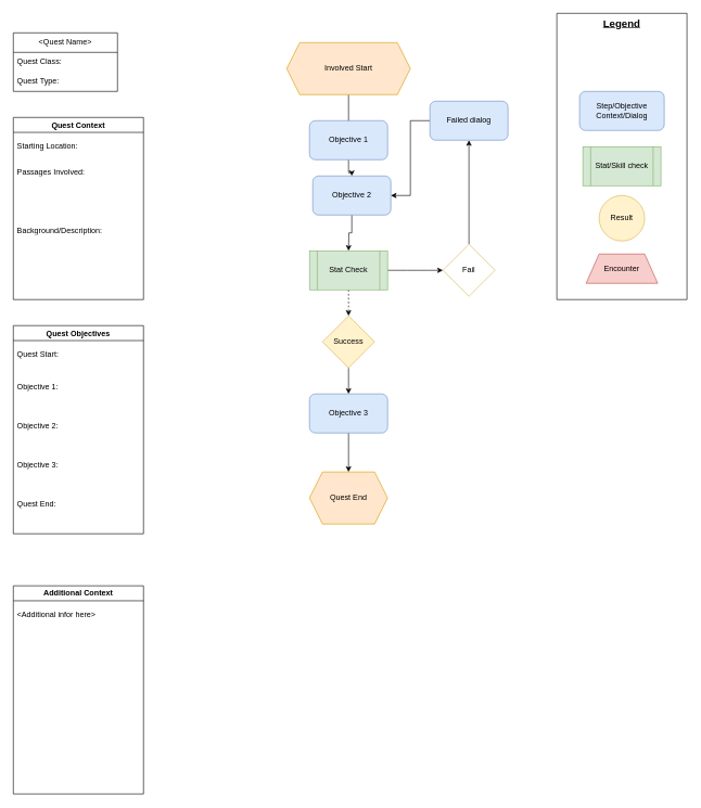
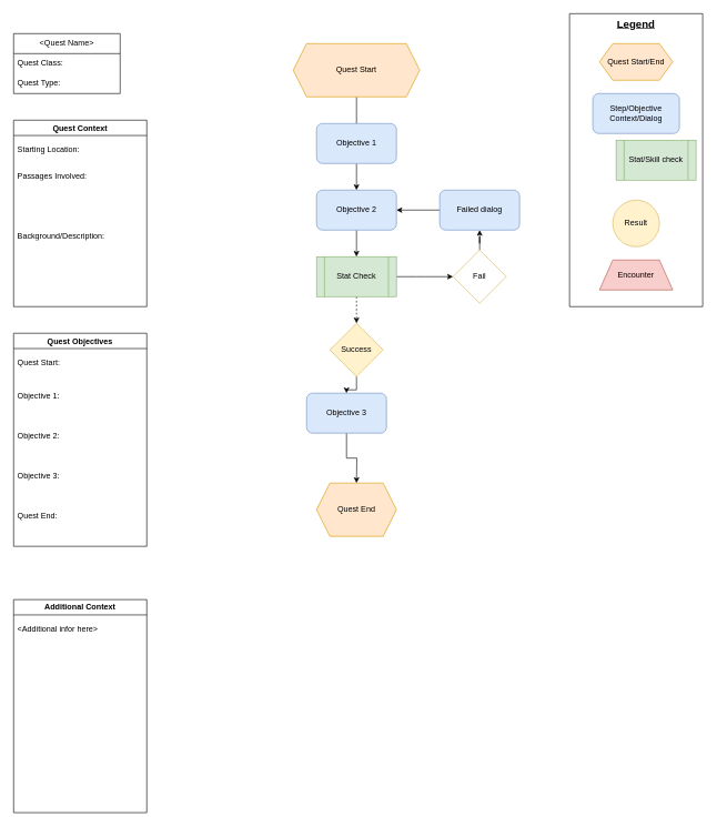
  <mxCell id="0" />
  <mxCell id="1" parent="0" />
  <mxCell id="2" value="&amp;lt;Quest Name&amp;gt;" style="swimlane;fontStyle=0;childLayout=stackLayout;horizontal=1;startSize=30;horizontalStack=0;resizeParent=1;resizeParentMax=0;resizeLast=0;collapsible=1;marginBottom=0;whiteSpace=wrap;html=1;" vertex="1" parent="1"><mxGeometry x="20" y="50" width="160" height="90" as="geometry" /></mxCell>
  <mxCell id="3" value="Quest Class:" style="text;strokeColor=none;fillColor=none;align=left;verticalAlign=middle;spacingLeft=4;spacingRight=4;overflow=hidden;points=[[0,0.5],[1,0.5]];portConstraint=eastwest;rotatable=0;whiteSpace=wrap;html=1;" vertex="1" parent="2"><mxGeometry y="30" width="160" height="30" as="geometry" /></mxCell>
  <mxCell id="4" value="Quest Type:" style="text;strokeColor=none;fillColor=none;align=left;verticalAlign=middle;spacingLeft=4;spacingRight=4;overflow=hidden;points=[[0,0.5],[1,0.5]];portConstraint=eastwest;rotatable=0;whiteSpace=wrap;html=1;" vertex="1" parent="2"><mxGeometry y="60" width="160" height="30" as="geometry" /></mxCell>
  <mxCell id="5" style="edgeStyle=orthogonalEdgeStyle;rounded=0;orthogonalLoop=1;jettySize=auto;html=1;exitX=0.5;exitY=1;exitDx=0;exitDy=0;entryX=0.5;entryY=0;entryDx=0;entryDy=0;" edge="1" parent="1"><mxGeometry relative="1" as="geometry"><mxPoint x="535" y="145" as="sourcePoint" /><mxPoint x="535" y="205" as="targetPoint" /></mxGeometry></mxCell>
  <mxCell id="6" value="Quest Context" style="swimlane;whiteSpace=wrap;html=1;" vertex="1" parent="1"><mxGeometry x="20" y="180" width="200" height="280" as="geometry" /></mxCell>
  <mxCell id="7" value="Starting Location:&lt;br&gt;" style="text;strokeColor=none;fillColor=none;align=left;verticalAlign=middle;spacingLeft=4;spacingRight=4;overflow=hidden;points=[[0,0.5],[1,0.5]];portConstraint=eastwest;rotatable=0;whiteSpace=wrap;html=1;spacingBottom=0;" vertex="1" parent="6"><mxGeometry y="30" width="200" height="30" as="geometry" /></mxCell>
  <mxCell id="8" value="Passages Involved: &lt;br&gt;" style="text;strokeColor=none;fillColor=none;align=left;verticalAlign=top;spacingLeft=4;spacingRight=4;overflow=hidden;points=[[0,0.5],[1,0.5]];portConstraint=eastwest;rotatable=0;whiteSpace=wrap;html=1;" vertex="1" parent="6"><mxGeometry y="70" width="200" height="90" as="geometry" /></mxCell>
  <mxCell id="9" value="Background/Description:&lt;br&gt;" style="text;strokeColor=none;fillColor=none;align=left;verticalAlign=top;spacingLeft=4;spacingRight=4;overflow=hidden;points=[[0,0.5],[1,0.5]];portConstraint=eastwest;rotatable=0;whiteSpace=wrap;html=1;" vertex="1" parent="6"><mxGeometry y="160" width="200" height="120" as="geometry" /></mxCell>
  <mxCell id="10" value="Quest Objectives" style="swimlane;whiteSpace=wrap;html=1;" vertex="1" parent="1"><mxGeometry x="20" y="500" width="200" height="320" as="geometry" /></mxCell>
  <mxCell id="11" value="Quest Start:" style="text;strokeColor=none;fillColor=none;align=left;verticalAlign=top;spacingLeft=4;spacingRight=4;overflow=hidden;points=[[0,0.5],[1,0.5]];portConstraint=eastwest;rotatable=0;whiteSpace=wrap;html=1;spacingBottom=0;" vertex="1" parent="10"><mxGeometry y="30" width="200" height="50" as="geometry" /></mxCell>
  <mxCell id="12" value="Objective 1:&amp;nbsp;" style="text;strokeColor=none;fillColor=none;align=left;verticalAlign=top;spacingLeft=4;spacingRight=4;overflow=hidden;points=[[0,0.5],[1,0.5]];portConstraint=eastwest;rotatable=0;whiteSpace=wrap;html=1;" vertex="1" parent="10"><mxGeometry y="80" width="200" height="60" as="geometry" /></mxCell>
  <mxCell id="13" value="Objective 2:&amp;nbsp;" style="text;strokeColor=none;fillColor=none;align=left;verticalAlign=top;spacingLeft=4;spacingRight=4;overflow=hidden;points=[[0,0.5],[1,0.5]];portConstraint=eastwest;rotatable=0;whiteSpace=wrap;html=1;" vertex="1" parent="10"><mxGeometry y="140" width="200" height="60" as="geometry" /></mxCell>
  <mxCell id="14" value="Objective 3:" style="text;strokeColor=none;fillColor=none;align=left;verticalAlign=top;spacingLeft=4;spacingRight=4;overflow=hidden;points=[[0,0.5],[1,0.5]];portConstraint=eastwest;rotatable=0;whiteSpace=wrap;html=1;" vertex="1" parent="10"><mxGeometry y="200" width="200" height="60" as="geometry" /></mxCell>
  <mxCell id="15" value="Quest End:" style="text;strokeColor=none;fillColor=none;align=left;verticalAlign=top;spacingLeft=4;spacingRight=4;overflow=hidden;points=[[0,0.5],[1,0.5]];portConstraint=eastwest;rotatable=0;whiteSpace=wrap;html=1;" vertex="1" parent="10"><mxGeometry y="260" width="200" height="60" as="geometry" /></mxCell>
  <mxCell id="16" value="Additional Context" style="swimlane;whiteSpace=wrap;html=1;" vertex="1" parent="1"><mxGeometry x="20" y="900" width="200" height="320" as="geometry" /></mxCell>
  <mxCell id="17" value="&amp;lt;Additional infor here&amp;gt;" style="text;strokeColor=none;fillColor=none;align=left;verticalAlign=top;spacingLeft=4;spacingRight=4;overflow=hidden;points=[[0,0.5],[1,0.5]];portConstraint=eastwest;rotatable=0;whiteSpace=wrap;html=1;spacingBottom=0;" vertex="1" parent="16"><mxGeometry y="30" width="200" height="290" as="geometry" /></mxCell>
  <mxCell id="18" value="" style="edgeStyle=orthogonalEdgeStyle;rounded=0;orthogonalLoop=1;jettySize=auto;html=1;" edge="1" parent="1" source="19" target="21"><mxGeometry relative="1" as="geometry" /></mxCell>
  <mxCell id="19" value="Objective 1" style="rounded=1;whiteSpace=wrap;html=1;fillColor=#dae8fc;strokeColor=#6c8ebf;" vertex="1" parent="1"><mxGeometry x="475" y="185" width="120" height="60" as="geometry" /></mxCell>
  <mxCell id="20" value="" style="edgeStyle=orthogonalEdgeStyle;rounded=0;orthogonalLoop=1;jettySize=auto;html=1;" edge="1" parent="1" source="21"><mxGeometry relative="1" as="geometry"><mxPoint x="535" y="385" as="targetPoint" /></mxGeometry></mxCell>
- <mxCell id="21" value="Objective 2" style="whiteSpace=wrap;html=1;rounded=1;fillColor=#dae8fc;strokeColor=#6c8ebf;" vertex="1" parent="1"><mxGeometry x="480" y="270" width="120" height="60" as="geometry" /></mxCell>
+ <mxCell id="21" value="Objective 2" style="whiteSpace=wrap;html=1;rounded=1;fillColor=#dae8fc;strokeColor=#6c8ebf;" vertex="1" parent="1"><mxGeometry x="475" y="285" width="120" height="60" as="geometry" /></mxCell>
  <mxCell id="22" style="edgeStyle=orthogonalEdgeStyle;rounded=0;orthogonalLoop=1;jettySize=auto;html=1;exitX=0.5;exitY=1;exitDx=0;exitDy=0;entryX=0.5;entryY=0;entryDx=0;entryDy=0;dashed=1;" edge="1" parent="1" source="28" target="24"><mxGeometry relative="1" as="geometry"><mxPoint x="535" y="465" as="sourcePoint" /></mxGeometry></mxCell>
  <mxCell id="23" value="" style="edgeStyle=orthogonalEdgeStyle;rounded=0;orthogonalLoop=1;jettySize=auto;html=1;" edge="1" parent="1" source="24" target="26"><mxGeometry relative="1" as="geometry" /></mxCell>
  <mxCell id="24" value="Success" style="rhombus;whiteSpace=wrap;html=1;fillColor=#fff2cc;strokeColor=#d6b656;" vertex="1" parent="1"><mxGeometry x="495" y="485" width="80" height="80" as="geometry" /></mxCell>
  <mxCell id="25" value="" style="edgeStyle=orthogonalEdgeStyle;rounded=0;orthogonalLoop=1;jettySize=auto;html=1;" edge="1" parent="1" source="26"><mxGeometry relative="1" as="geometry"><mxPoint x="535" y="725" as="targetPoint" /></mxGeometry></mxCell>
- <mxCell id="26" value="Objective 3" style="rounded=1;whiteSpace=wrap;html=1;fillColor=#dae8fc;strokeColor=#6c8ebf;" vertex="1" parent="1"><mxGeometry x="475" y="605" width="120" height="60" as="geometry" /></mxCell>
+ <mxCell id="26" value="Objective 3" style="rounded=1;whiteSpace=wrap;html=1;fillColor=#dae8fc;strokeColor=#6c8ebf;" vertex="1" parent="1"><mxGeometry x="460" y="590" width="120" height="60" as="geometry" /></mxCell>
  <mxCell id="27" value="" style="rounded=0;orthogonalLoop=1;jettySize=auto;html=1;edgeStyle=orthogonalEdgeStyle;curved=1;" edge="1" parent="1" source="28" target="39"><mxGeometry relative="1" as="geometry" /></mxCell>
  <mxCell id="28" value="Stat Check" style="shape=process;whiteSpace=wrap;html=1;backgroundOutline=1;fillColor=#d5e8d4;strokeColor=#82b366;" vertex="1" parent="1"><mxGeometry x="475" y="385" width="120" height="60" as="geometry" /></mxCell>
  <mxCell id="29" value="Quest End" style="shape=hexagon;perimeter=hexagonPerimeter2;whiteSpace=wrap;html=1;fixedSize=1;fillColor=#ffe6cc;strokeColor=#d79b00;" vertex="1" parent="1"><mxGeometry x="475" y="725" width="120" height="80" as="geometry" /></mxCell>
- <mxCell id="30" value="Involved Start" style="shape=hexagon;perimeter=hexagonPerimeter2;whiteSpace=wrap;html=1;fixedSize=1;fillColor=#ffe6cc;strokeColor=#d79b00;" vertex="1" parent="1"><mxGeometry x="440" y="65" width="190" height="80" as="geometry" /></mxCell>
+ <mxCell id="30" value="Quest Start" style="shape=hexagon;perimeter=hexagonPerimeter2;whiteSpace=wrap;html=1;fixedSize=1;fillColor=#ffe6cc;strokeColor=#d79b00;" vertex="1" parent="1"><mxGeometry x="440" y="65" width="190" height="80" as="geometry" /></mxCell>
  <mxCell id="31" value="" style="swimlane;startSize=0;" vertex="1" parent="1"><mxGeometry x="855" y="20" width="200" height="440" as="geometry"><mxRectangle x="875" y="10" width="50" height="40" as="alternateBounds" /></mxGeometry></mxCell>
- <mxCell id="32" value="Stat/Skill check" style="shape=process;whiteSpace=wrap;html=1;backgroundOutline=1;fillColor=#d5e8d4;strokeColor=#82b366;" vertex="1" parent="31"><mxGeometry x="40" y="205" width="120" height="60" as="geometry" /></mxCell>
+ <mxCell id="32" value="Stat/Skill check" style="shape=process;whiteSpace=wrap;html=1;backgroundOutline=1;fillColor=#d5e8d4;strokeColor=#82b366;" vertex="1" parent="31"><mxGeometry x="70" y="190" width="120" height="60" as="geometry" /></mxCell>
  <mxCell id="33" value="Step/Objective&lt;br&gt;Context/Dialog" style="rounded=1;whiteSpace=wrap;html=1;fillColor=#dae8fc;strokeColor=#6c8ebf;" vertex="1" parent="31"><mxGeometry x="35" y="120" width="130" height="60" as="geometry" /></mxCell>
  <mxCell id="34" value="Result" style="ellipse;whiteSpace=wrap;html=1;fillColor=#fff2cc;strokeColor=#d6b656;" vertex="1" parent="31"><mxGeometry x="65" y="280" width="70" height="70" as="geometry" /></mxCell>
+ <mxCell id="35" value="Quest Start/End" style="shape=hexagon;perimeter=hexagonPerimeter2;whiteSpace=wrap;html=1;fixedSize=1;fillColor=#ffe6cc;strokeColor=#d79b00;" vertex="1" parent="31"><mxGeometry x="45" y="45" width="110" height="55" as="geometry" /></mxCell>
  <mxCell id="36" value="&lt;font style=&quot;font-size: 16px;&quot;&gt;&lt;u&gt;&lt;b&gt;Legend&lt;/b&gt;&lt;/u&gt;&lt;/font&gt;" style="text;html=1;strokeColor=none;fillColor=none;align=center;verticalAlign=middle;whiteSpace=wrap;rounded=0;" vertex="1" parent="31"><mxGeometry x="70" width="60" height="30" as="geometry" /></mxCell>
  <mxCell id="37" value="Encounter" style="shape=trapezoid;perimeter=trapezoidPerimeter;whiteSpace=wrap;html=1;fixedSize=1;fillColor=#f8cecc;strokeColor=#b85450;" vertex="1" parent="31"><mxGeometry x="45" y="370" width="110" height="45" as="geometry" /></mxCell>
  <mxCell id="38" value="" style="edgeStyle=orthogonalEdgeStyle;rounded=0;orthogonalLoop=1;jettySize=auto;html=1;" edge="1" parent="1" source="39" target="41"><mxGeometry relative="1" as="geometry" /></mxCell>
  <mxCell id="39" value="Fail" style="rhombus;whiteSpace=wrap;html=1;fillColor=#ffffff;strokeColor=#d6b656;" vertex="1" parent="1"><mxGeometry x="680" y="375" width="80" height="80" as="geometry" /></mxCell>
  <mxCell id="40" style="edgeStyle=orthogonalEdgeStyle;rounded=0;orthogonalLoop=1;jettySize=auto;html=1;exitX=0;exitY=0.5;exitDx=0;exitDy=0;entryX=1;entryY=0.5;entryDx=0;entryDy=0;" edge="1" parent="1" source="41" target="21"><mxGeometry relative="1" as="geometry" /></mxCell>
- <mxCell id="41" value="Failed dialog" style="rounded=1;whiteSpace=wrap;html=1;fillColor=#dae8fc;strokeColor=#6c8ebf;" vertex="1" parent="1"><mxGeometry x="660" y="155" width="120" height="60" as="geometry" /></mxCell>
+ <mxCell id="41" value="Failed dialog" style="rounded=1;whiteSpace=wrap;html=1;fillColor=#dae8fc;strokeColor=#6c8ebf;" vertex="1" parent="1"><mxGeometry x="660" y="285" width="120" height="60" as="geometry" /></mxCell>
